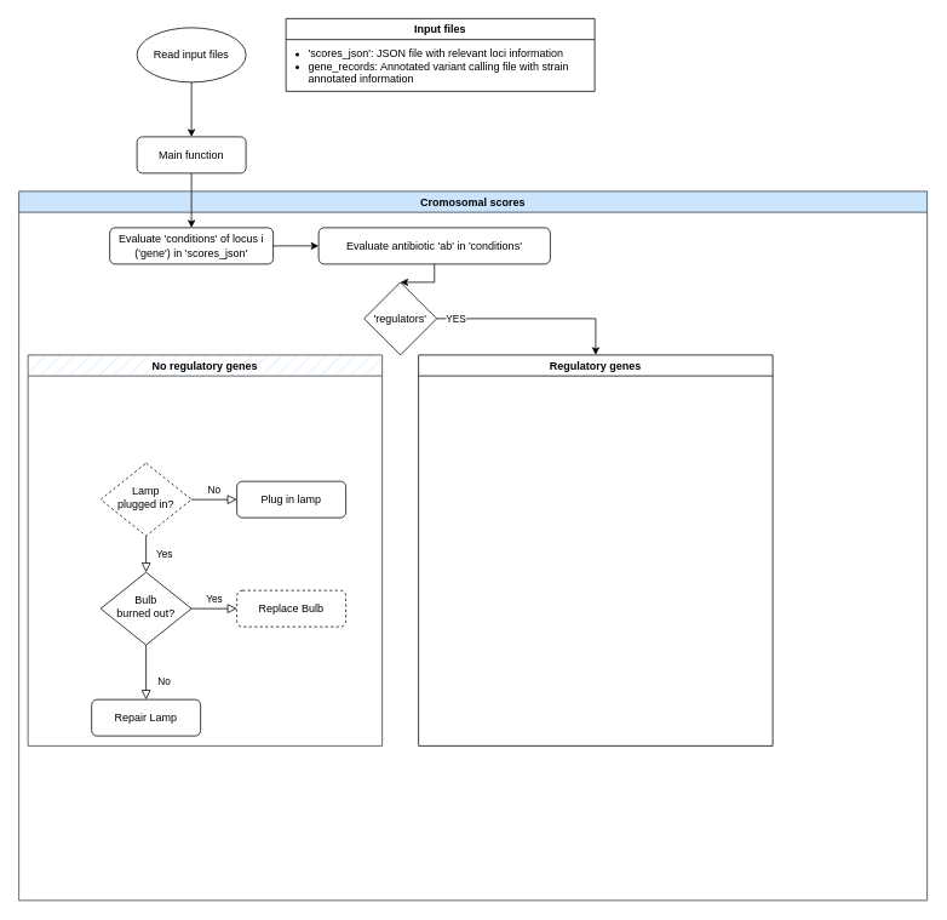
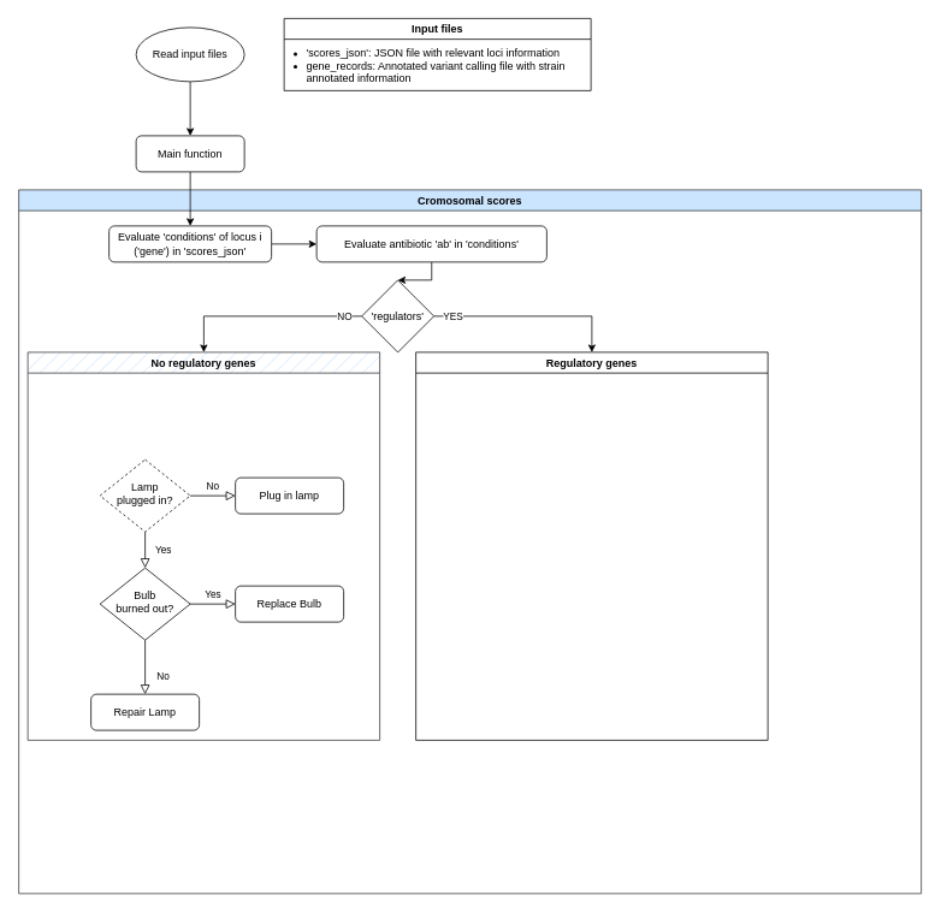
  <mxCell id="0" />
  <mxCell id="1" parent="0" />
  <mxCell id="2" value="Cromosomal scores" style="swimlane;whiteSpace=wrap;html=1;fillColor=#cce5ff;strokeColor=#36393d;fillStyle=solid;" parent="1" vertex="1"><mxGeometry x="20" y="210" width="1000" height="780" as="geometry" /></mxCell>
  <mxCell id="3" value="Yes" style="rounded=0;html=1;jettySize=auto;orthogonalLoop=1;fontSize=11;endArrow=block;endFill=0;endSize=8;strokeWidth=1;shadow=0;labelBackgroundColor=none;edgeStyle=orthogonalEdgeStyle;" parent="2" source="5" target="9" edge="1"><mxGeometry y="20" relative="1" as="geometry"><mxPoint as="offset" /></mxGeometry></mxCell>
  <mxCell id="4" value="No" style="edgeStyle=orthogonalEdgeStyle;rounded=0;html=1;jettySize=auto;orthogonalLoop=1;fontSize=11;endArrow=block;endFill=0;endSize=8;strokeWidth=1;shadow=0;labelBackgroundColor=none;" parent="2" source="5" target="6" edge="1"><mxGeometry y="10" relative="1" as="geometry"><mxPoint as="offset" /></mxGeometry></mxCell>
  <mxCell id="5" value="Lamp&lt;br&gt;plugged in?" style="rhombus;whiteSpace=wrap;html=1;shadow=0;fontFamily=Helvetica;fontSize=12;align=center;strokeWidth=1;spacing=6;spacingTop=-4;dashed=1;" parent="2" vertex="1"><mxGeometry x="90" y="299" width="100" height="80" as="geometry" /></mxCell>
  <mxCell id="6" value="Plug in lamp" style="rounded=1;whiteSpace=wrap;html=1;fontSize=12;glass=0;strokeWidth=1;shadow=0;" parent="2" vertex="1"><mxGeometry x="240" y="319" width="120" height="40" as="geometry" /></mxCell>
  <mxCell id="7" value="No" style="rounded=0;html=1;jettySize=auto;orthogonalLoop=1;fontSize=11;endArrow=block;endFill=0;endSize=8;strokeWidth=1;shadow=0;labelBackgroundColor=none;edgeStyle=orthogonalEdgeStyle;" parent="2" source="9" target="10" edge="1"><mxGeometry x="0.333" y="20" relative="1" as="geometry"><mxPoint as="offset" /></mxGeometry></mxCell>
  <mxCell id="8" value="Yes" style="edgeStyle=orthogonalEdgeStyle;rounded=0;html=1;jettySize=auto;orthogonalLoop=1;fontSize=11;endArrow=block;endFill=0;endSize=8;strokeWidth=1;shadow=0;labelBackgroundColor=none;" parent="2" source="9" target="11" edge="1"><mxGeometry y="10" relative="1" as="geometry"><mxPoint as="offset" /></mxGeometry></mxCell>
  <mxCell id="9" value="Bulb&lt;br&gt;burned out?" style="rhombus;whiteSpace=wrap;html=1;shadow=0;fontFamily=Helvetica;fontSize=12;align=center;strokeWidth=1;spacing=6;spacingTop=-4;" parent="2" vertex="1"><mxGeometry x="90" y="419" width="100" height="80" as="geometry" /></mxCell>
  <mxCell id="10" value="Repair Lamp" style="rounded=1;whiteSpace=wrap;html=1;fontSize=12;glass=0;strokeWidth=1;shadow=0;" parent="2" vertex="1"><mxGeometry x="80" y="559" width="120" height="40" as="geometry" /></mxCell>
- <mxCell id="11" value="Replace Bulb" style="rounded=1;whiteSpace=wrap;html=1;fontSize=12;glass=0;strokeWidth=1;shadow=0;dashed=1;" parent="2" vertex="1"><mxGeometry x="240" y="439" width="120" height="40" as="geometry" /></mxCell>
+ <mxCell id="11" value="Replace Bulb" style="rounded=1;whiteSpace=wrap;html=1;fontSize=12;glass=0;strokeWidth=1;shadow=0;" parent="2" vertex="1"><mxGeometry x="240" y="439" width="120" height="40" as="geometry" /></mxCell>
  <mxCell id="12" value="No regulatory genes" style="swimlane;whiteSpace=wrap;html=1;fillColor=#cce5ff;strokeColor=#36393d;fillStyle=hatch;" parent="2" vertex="1"><mxGeometry x="10" y="180" width="390" height="430" as="geometry" /></mxCell>
  <mxCell id="13" value="Regulatory genes" style="swimlane;whiteSpace=wrap;html=1;" parent="2" vertex="1"><mxGeometry x="440" y="180" width="390" height="430" as="geometry" /></mxCell>
  <mxCell id="14" style="edgeStyle=orthogonalEdgeStyle;rounded=0;orthogonalLoop=1;jettySize=auto;html=1;exitX=1;exitY=0.5;exitDx=0;exitDy=0;entryX=0;entryY=0.5;entryDx=0;entryDy=0;" edge="1" parent="2" source="15" target="17"><mxGeometry relative="1" as="geometry" /></mxCell>
  <mxCell id="15" value="Evaluate 'conditions' of locus i ('gene') in 'scores_json'" style="rounded=1;whiteSpace=wrap;html=1;fontSize=12;glass=0;strokeWidth=1;shadow=0;" vertex="1" parent="2"><mxGeometry x="100" y="40" width="180" height="40" as="geometry" /></mxCell>
  <mxCell id="16" style="edgeStyle=orthogonalEdgeStyle;rounded=0;orthogonalLoop=1;jettySize=auto;html=1;exitX=0.5;exitY=1;exitDx=0;exitDy=0;entryX=0.5;entryY=0;entryDx=0;entryDy=0;" edge="1" parent="2" source="17" target="22"><mxGeometry relative="1" as="geometry" /></mxCell>
  <mxCell id="17" value="Evaluate antibiotic 'ab'&amp;nbsp;in 'conditions'" style="rounded=1;whiteSpace=wrap;html=1;fontSize=12;glass=0;strokeWidth=1;shadow=0;" vertex="1" parent="2"><mxGeometry x="330" y="40" width="255" height="40" as="geometry" /></mxCell>
+ <mxCell id="18" style="edgeStyle=orthogonalEdgeStyle;rounded=0;orthogonalLoop=1;jettySize=auto;html=1;exitX=0;exitY=0.5;exitDx=0;exitDy=0;" edge="1" parent="2" source="22" target="12"><mxGeometry relative="1" as="geometry" /></mxCell>
+ <mxCell id="19" value="NO" style="edgeLabel;html=1;align=center;verticalAlign=middle;resizable=0;points=[];" vertex="1" connectable="0" parent="18"><mxGeometry x="0.343" relative="1" as="geometry"><mxPoint x="124" as="offset" /></mxGeometry></mxCell>
  <mxCell id="20" style="edgeStyle=orthogonalEdgeStyle;rounded=0;orthogonalLoop=1;jettySize=auto;html=1;exitX=1;exitY=0.5;exitDx=0;exitDy=0;entryX=0.5;entryY=0;entryDx=0;entryDy=0;" edge="1" parent="2" source="22" target="13"><mxGeometry relative="1" as="geometry" /></mxCell>
  <mxCell id="21" value="YES" style="edgeLabel;html=1;align=center;verticalAlign=middle;resizable=0;points=[];" vertex="1" connectable="0" parent="20"><mxGeometry x="0.337" relative="1" as="geometry"><mxPoint x="-124" as="offset" /></mxGeometry></mxCell>
  <mxCell id="22" value="'regulators'" style="rhombus;whiteSpace=wrap;html=1;" vertex="1" parent="2"><mxGeometry x="380" y="100" width="80" height="80" as="geometry" /></mxCell>
  <mxCell id="23" style="edgeStyle=orthogonalEdgeStyle;rounded=0;orthogonalLoop=1;jettySize=auto;html=1;exitX=0.5;exitY=1;exitDx=0;exitDy=0;" edge="1" parent="1" source="24" target="28"><mxGeometry relative="1" as="geometry" /></mxCell>
  <mxCell id="24" value="Read input files" style="ellipse;whiteSpace=wrap;html=1;" vertex="1" parent="1"><mxGeometry x="150" y="30" width="120" height="60" as="geometry" /></mxCell>
  <mxCell id="25" value="Input files" style="swimlane;whiteSpace=wrap;html=1;" vertex="1" parent="1"><mxGeometry x="314" y="20" width="340" height="80" as="geometry" /></mxCell>
  <mxCell id="26" value="&lt;ul&gt;&lt;li&gt;'scores_json': JSON file with relevant loci information&lt;/li&gt;&lt;li&gt;gene_records: Annotated variant calling file with strain annotated information&lt;/li&gt;&lt;/ul&gt;" style="text;strokeColor=none;fillColor=none;align=left;verticalAlign=middle;spacingLeft=-17;spacingRight=4;overflow=hidden;points=[[0,0.5],[1,0.5]];portConstraint=eastwest;rotatable=0;whiteSpace=wrap;html=1;spacing=2;spacingTop=-6;" vertex="1" parent="25"><mxGeometry y="23" width="334" height="58" as="geometry" /></mxCell>
  <mxCell id="27" style="edgeStyle=orthogonalEdgeStyle;rounded=0;orthogonalLoop=1;jettySize=auto;html=1;exitX=0.5;exitY=1;exitDx=0;exitDy=0;entryX=0.5;entryY=0;entryDx=0;entryDy=0;" edge="1" parent="1" source="28" target="15"><mxGeometry relative="1" as="geometry" /></mxCell>
  <mxCell id="28" value="Main function" style="rounded=1;whiteSpace=wrap;html=1;fontSize=12;glass=0;strokeWidth=1;shadow=0;" vertex="1" parent="1"><mxGeometry x="150" width="120" height="40" as="geometry" y="150" /></mxCell>
